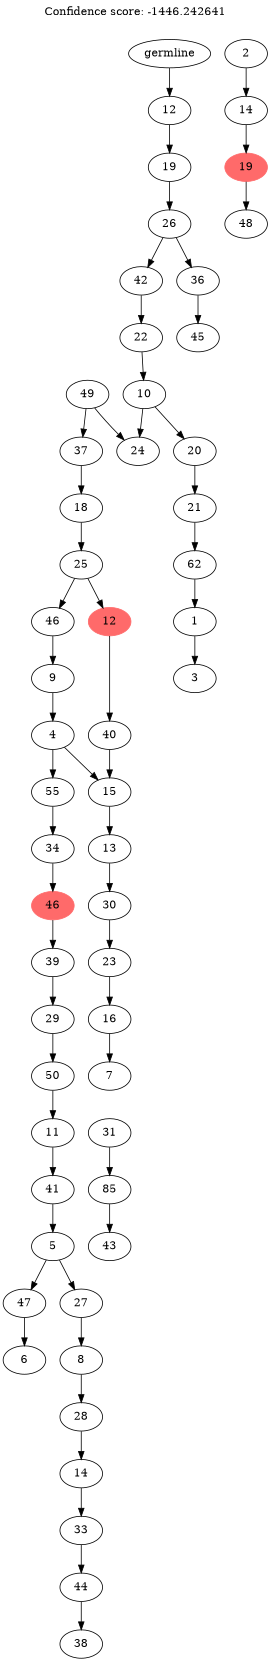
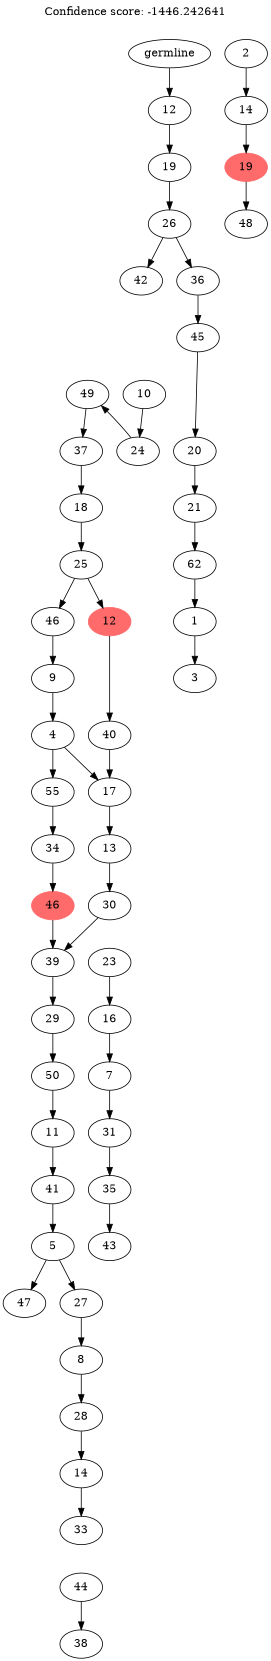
  digraph {
    label="Confidence score: -1446.242641"
    labelloc=t
    n1 [label=47]
-   n2 [label=6]
    n3 [label=5]
    n4 [label=27]
    n5 [label=41]
    n6 [label=11]
    n7 [label=50]
    n8 [label=29]
    n9 [label=39]
    n10 [color=indianred1 label=46 style=filled]
    n11 [label=34]
    n12 [label=55]
    n13 [label=44]
    n14 [label=38]
    n15 [label=33]
    n16 [label=14]
    n17 [label=28]
    n18 [label=8]
    n19 [label=43]
-   n20 [label=85]
+   n20 [label=35]
    n21 [label=31]
    n22 [label=7]
    n23 [label=16]
    n24 [label=23]
    n25 [label=30]
    n26 [label=13]
-   n27 [label=15]
+   n27 [label=17]
    n28 [label=4]
    n29 [label=9]
    n30 [label=46]
    n31 [color=indianred1 label=19 style=filled]
    n32 [label=48]
    n33 [label=14]
    n34 [label=2]
    n35 [label=40]
    n36 [color=indianred1 label=12 style=filled]
    n37 [label=25]
    n38 [label=18]
    n39 [label=37]
    n40 [label=49]
    n41 [label=24]
    n42 [label=10]
-   n43 [label=22]
    n44 [label=42]
    n45 [label=1]
    n46 [label=3]
    n47 [label=62]
    n48 [label=21]
    n49 [label=20]
    n50 [label=45]
    n51 [label=36]
    n52 [label=26]
    n53 [label=19]
    n54 [label=12]
    n55 [label=germline]
-   n1 -> n2
    n3 -> n1
    n3 -> n4
    n4 -> n18
    n5 -> n3
    n6 -> n5
    n7 -> n6
    n8 -> n7
    n9 -> n8
    n10 -> n9
    n11 -> n10
    n12 -> n11
    n13 -> n14
-   n15 -> n13
    n16 -> n15
    n17 -> n16
    n18 -> n17
    n20 -> n19
    n21 -> n20
+   n22 -> n21
    n23 -> n22
    n24 -> n23
-   n25 -> n24
+   n25 -> n9
    n26 -> n25
    n27 -> n26
    n28 -> n12
    n28 -> n27
    n29 -> n28
    n30 -> n29
    n31 -> n32
    n33 -> n31
    n34 -> n33
    n35 -> n27
    n36 -> n35
    n37 -> n30
    n37 -> n36
    n38 -> n37
    n39 -> n38
    n40 -> n39
-   n40 -> n41
+   n41 -> n40
    n42 -> n41
-   n43 -> n42
-   n44 -> n43
    n45 -> n46
    n47 -> n45
    n48 -> n47
    n49 -> n48
-   n42 -> n49
+   n50 -> n49
    n51 -> n50
    n52 -> n44
    n52 -> n51
    n53 -> n52
    n54 -> n53
    n55 -> n54
  }
